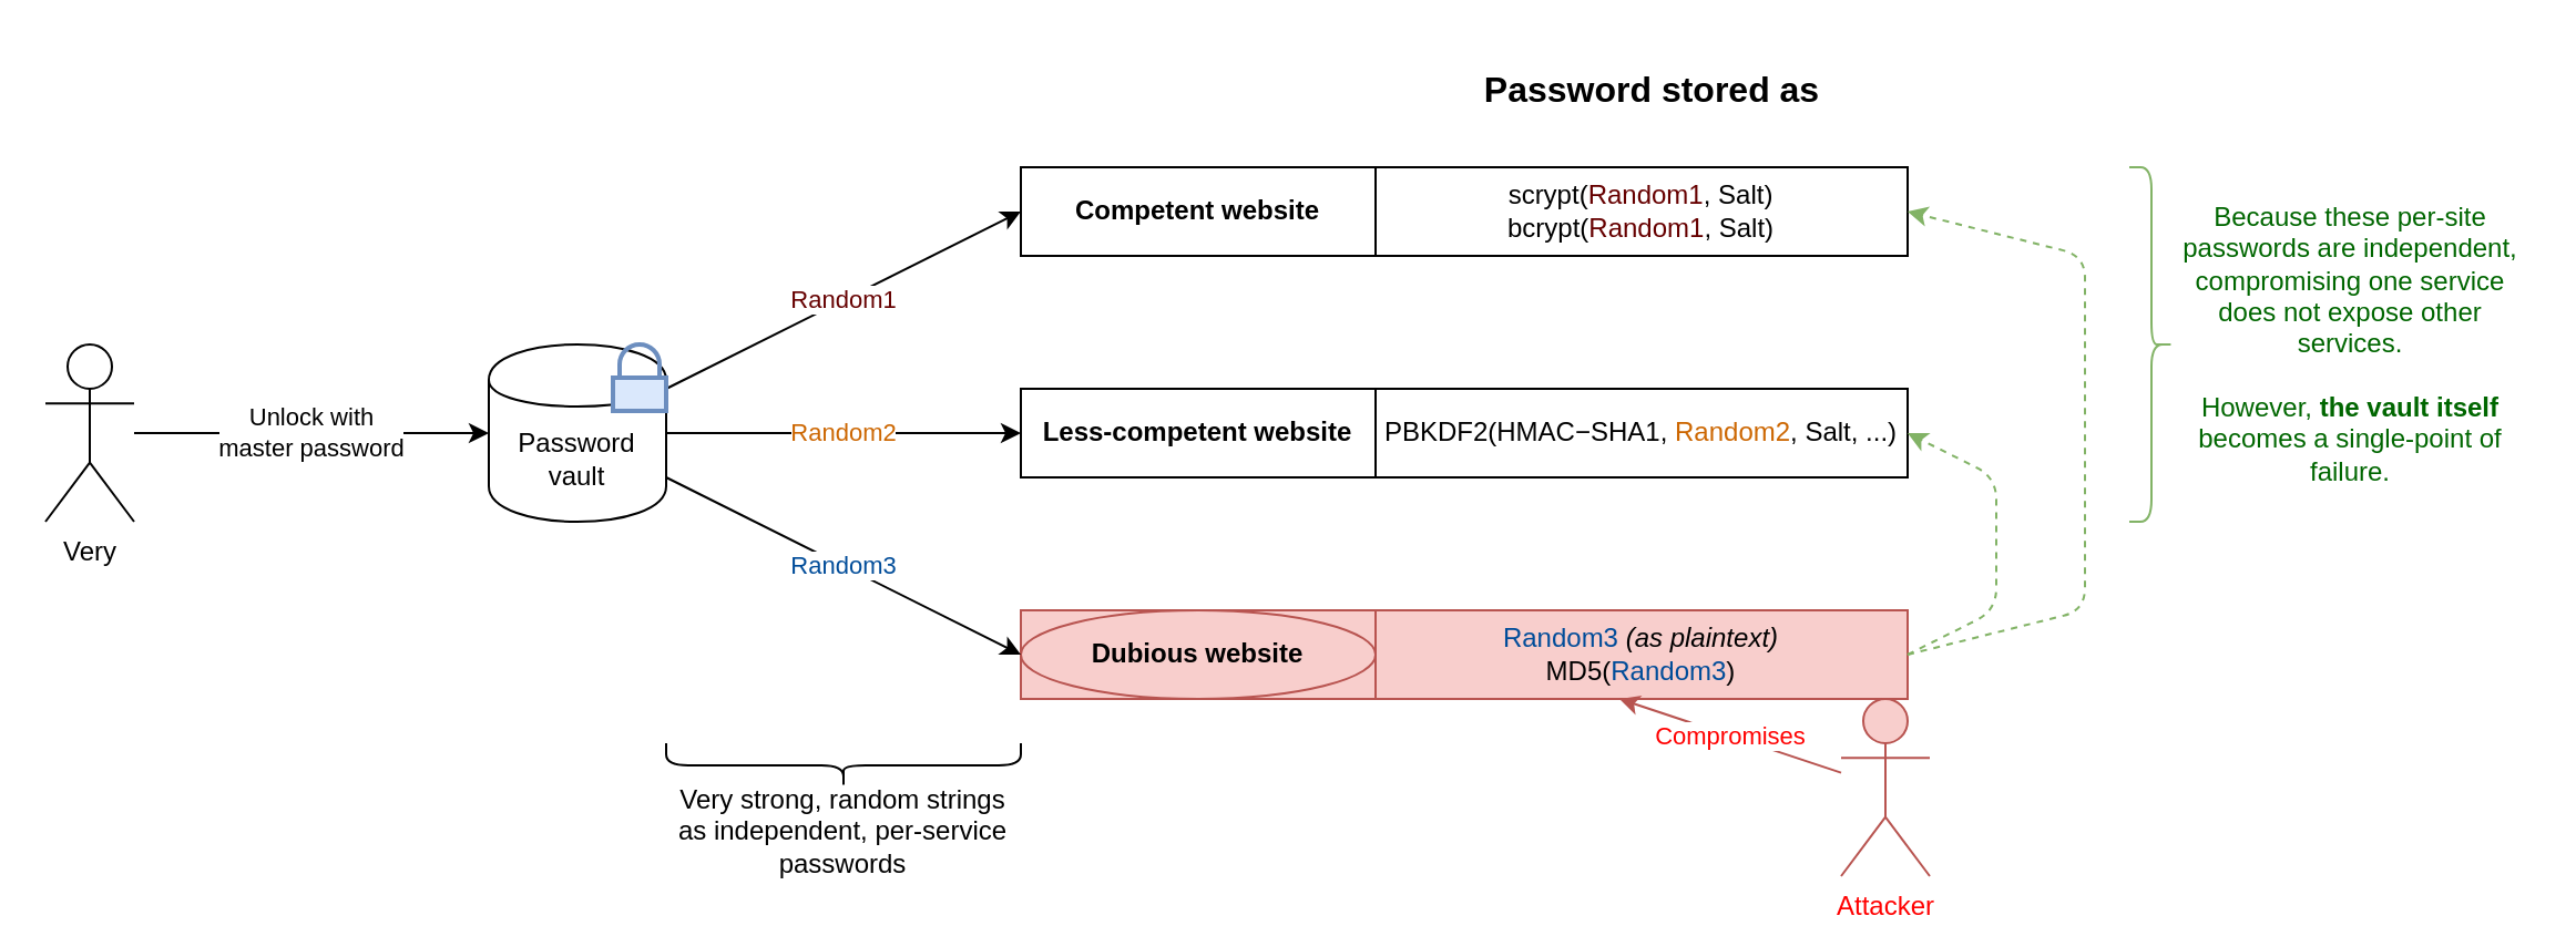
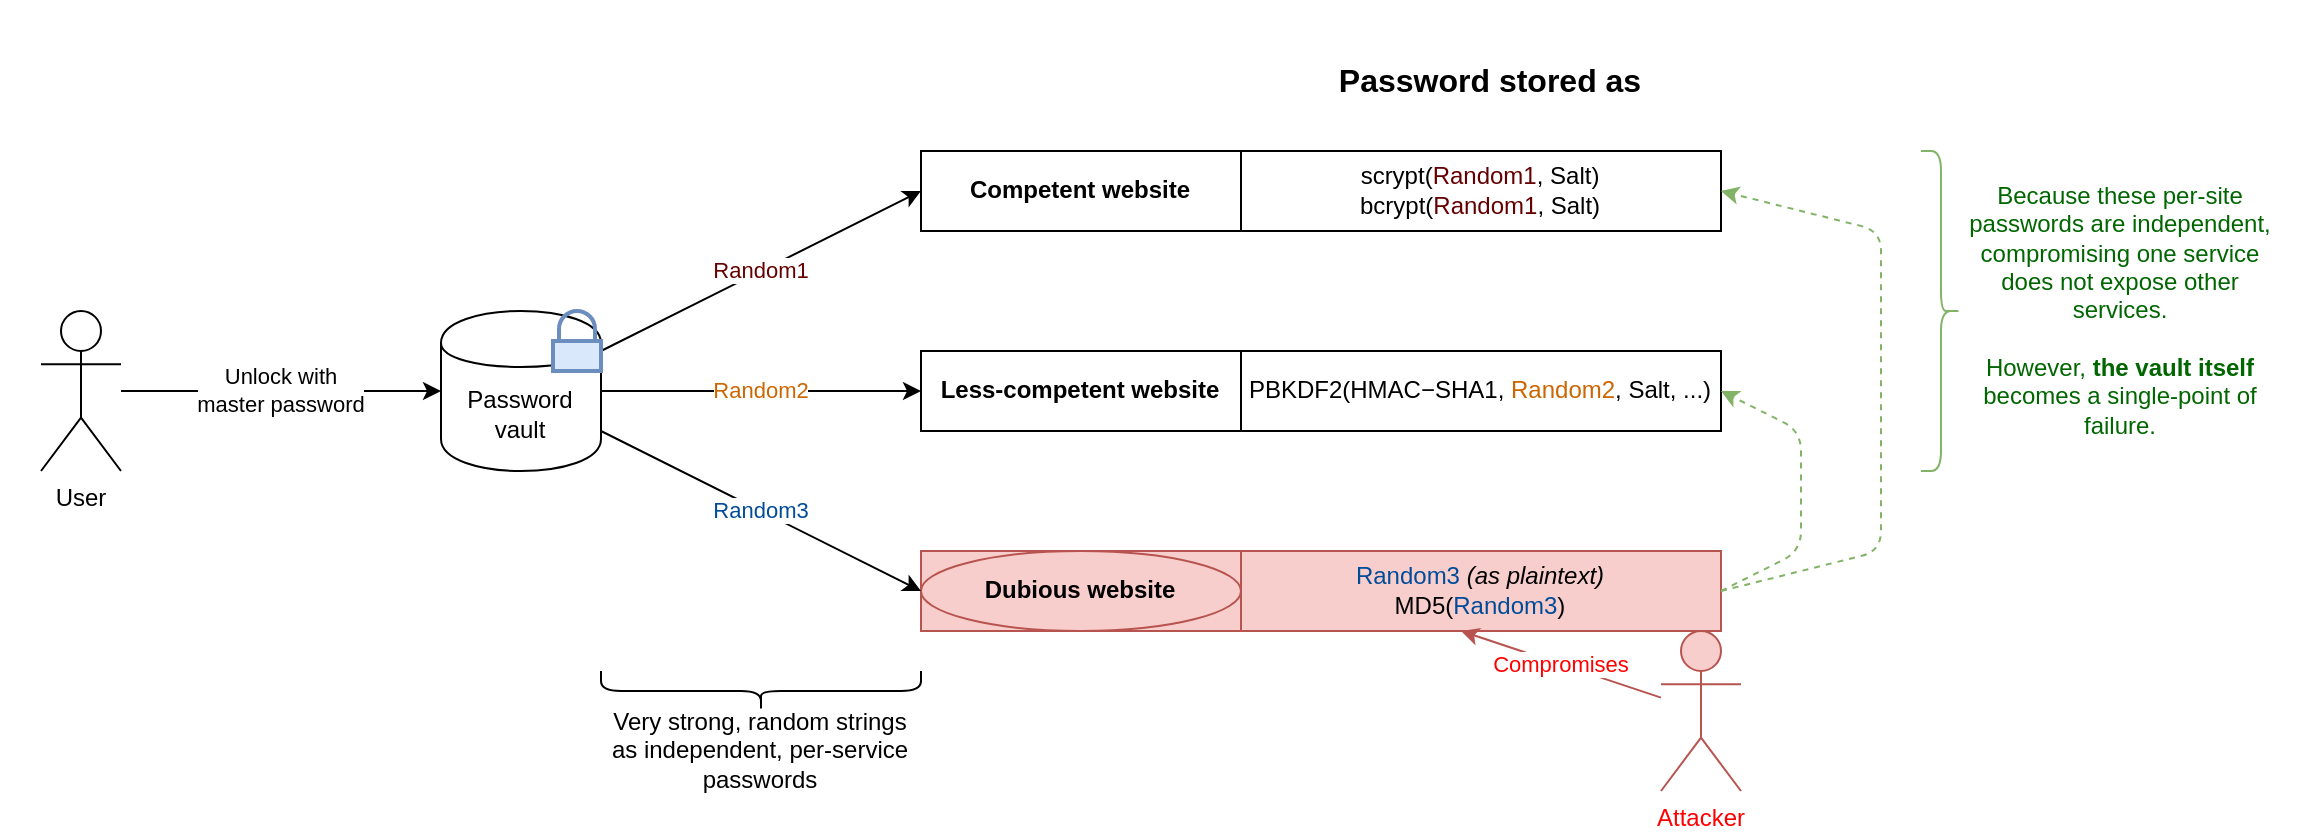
  <mxCell id="0" />
  <mxCell id="1" parent="0" />
  <mxCell id="2" value="" style="rounded=0;whiteSpace=wrap;html=1;align=left;fillColor=#f8cecc;strokeColor=#b85450;" vertex="1" parent="1"><mxGeometry x="460" y="275" width="400" height="40" as="geometry" /></mxCell>
  <mxCell id="3" value="" style="rounded=0;whiteSpace=wrap;html=1;align=left;" vertex="1" parent="1"><mxGeometry x="460" y="175" width="400" height="40" as="geometry" /></mxCell>
  <mxCell id="4" value="" style="rounded=0;whiteSpace=wrap;html=1;align=left;" vertex="1" parent="1"><mxGeometry x="460" y="75" width="400" height="40" as="geometry" /></mxCell>
- <mxCell id="5" value="Very" style="shape=umlActor;verticalLabelPosition=bottom;verticalAlign=top;html=1;outlineConnect=0;" vertex="1" parent="1"><mxGeometry x="20" y="155" width="40" height="80" as="geometry" /></mxCell>
+ <mxCell id="5" value="User" style="shape=umlActor;verticalLabelPosition=bottom;verticalAlign=top;html=1;outlineConnect=0;" vertex="1" parent="1"><mxGeometry x="20" y="155" width="40" height="80" as="geometry" /></mxCell>
  <mxCell id="6" value="Competent website" style="rounded=0;whiteSpace=wrap;html=1;" vertex="1" parent="1"><mxGeometry x="460" y="75" width="160" height="40" as="geometry" /></mxCell>
  <mxCell id="7" value="Less-competent website" style="rounded=0;whiteSpace=wrap;html=1;" vertex="1" parent="1"><mxGeometry x="460" y="175" width="160" height="40" as="geometry" /></mxCell>
  <mxCell id="8" value="Dubious website" style="ellipse;whiteSpace=wrap;html=1;fontStyle=1;fillColor=#f8cecc;strokeColor=#b85450;" vertex="1" parent="1"><mxGeometry x="460" y="275" width="160" height="40" as="geometry" /></mxCell>
  <mxCell id="9" value="&lt;b&gt;&lt;font style=&quot;font-size: 16px&quot;&gt;Password stored as&lt;br&gt;&lt;/font&gt;&lt;/b&gt;" style="text;html=1;strokeColor=none;fillColor=none;align=center;verticalAlign=middle;whiteSpace=wrap;rounded=0;" vertex="1" parent="1"><mxGeometry x="625" y="20" width="240" height="40" as="geometry" /></mxCell>
  <mxCell id="10" value="&lt;div&gt;scrypt(&lt;font color=&quot;#660000&quot;&gt;Random1&lt;/font&gt;, Salt)&lt;/div&gt;&lt;div&gt;bcrypt(&lt;font color=&quot;#660000&quot;&gt;Random1&lt;/font&gt;, Salt)&lt;br&gt;&lt;/div&gt;" style="text;html=1;strokeColor=none;fillColor=none;align=center;verticalAlign=middle;whiteSpace=wrap;rounded=0;" vertex="1" parent="1"><mxGeometry x="620" y="75" width="240" height="40" as="geometry" /></mxCell>
  <mxCell id="11" value="PBKDF2(HMAC−SHA1, &lt;font color=&quot;#CC6600&quot;&gt;Random2&lt;/font&gt;, Salt, ...)" style="text;html=1;strokeColor=none;fillColor=none;align=center;verticalAlign=middle;whiteSpace=wrap;rounded=0;" vertex="1" parent="1"><mxGeometry x="620" y="175" width="240" height="40" as="geometry" /></mxCell>
  <mxCell id="12" value="&lt;div&gt;&lt;font color=&quot;#004C99&quot;&gt;Random3 &lt;/font&gt;&lt;i&gt;(as plaintext)&lt;/i&gt;&lt;/div&gt;&lt;div&gt;MD5(&lt;font color=&quot;#004C99&quot;&gt;Random3&lt;/font&gt;)&lt;br&gt;&lt;/div&gt;" style="text;html=1;strokeColor=#b85450;fillColor=#f8cecc;align=center;verticalAlign=middle;whiteSpace=wrap;rounded=0;" vertex="1" parent="1"><mxGeometry x="620" y="275" width="240" height="40" as="geometry" /></mxCell>
  <mxCell id="13" value="Competent website" style="rounded=0;whiteSpace=wrap;html=1;fontStyle=1" vertex="1" parent="1"><mxGeometry x="460" y="75" width="160" height="40" as="geometry" /></mxCell>
  <mxCell id="14" value="Less-competent website" style="rounded=0;whiteSpace=wrap;html=1;fontStyle=1" vertex="1" parent="1"><mxGeometry x="460" y="175" width="160" height="40" as="geometry" /></mxCell>
  <mxCell id="15" value="Password vault" style="shape=cylinder;whiteSpace=wrap;html=1;boundedLbl=1;backgroundOutline=1;" vertex="1" parent="1"><mxGeometry x="220" y="155" width="80" height="80" as="geometry" /></mxCell>
  <mxCell id="16" value="Random1" style="endArrow=classic;html=1;entryX=0;entryY=0.5;entryDx=0;entryDy=0;fontColor=#660000;" edge="1" parent="1" source="15" target="13"><mxGeometry width="50" height="50" relative="1" as="geometry"><mxPoint x="460" y="405" as="sourcePoint" /><mxPoint x="510" y="355" as="targetPoint" /></mxGeometry></mxCell>
  <mxCell id="17" value="Random2" style="endArrow=classic;html=1;entryX=0;entryY=0.5;entryDx=0;entryDy=0;fontColor=#CC6600;" edge="1" parent="1" source="15" target="14"><mxGeometry width="50" height="50" relative="1" as="geometry"><mxPoint x="460" y="405" as="sourcePoint" /><mxPoint x="510" y="355" as="targetPoint" /></mxGeometry></mxCell>
  <mxCell id="18" value="Random3" style="endArrow=classic;html=1;entryX=0;entryY=0.5;entryDx=0;entryDy=0;fontColor=#004C99;" edge="1" parent="1" source="15" target="8"><mxGeometry width="50" height="50" relative="1" as="geometry"><mxPoint x="460" y="405" as="sourcePoint" /><mxPoint x="510" y="355" as="targetPoint" /></mxGeometry></mxCell>
  <mxCell id="19" value="&lt;div&gt;Unlock with&lt;/div&gt;&lt;div&gt;master password&lt;/div&gt;" style="endArrow=classic;html=1;" edge="1" parent="1" source="5" target="15"><mxGeometry width="50" height="50" relative="1" as="geometry"><mxPoint x="380" y="375" as="sourcePoint" /><mxPoint x="430" y="325" as="targetPoint" /></mxGeometry></mxCell>
  <mxCell id="20" value="" style="html=1;verticalLabelPosition=bottom;align=center;labelBackgroundColor=#ffffff;verticalAlign=top;strokeWidth=2;shadow=0;dashed=0;shape=mxgraph.ios7.icons.locked;fillColor=#dae8fc;strokeColor=#6c8ebf;" vertex="1" parent="1"><mxGeometry x="276" y="155" width="24" height="30" as="geometry" /></mxCell>
  <mxCell id="21" value="" style="shape=curlyBracket;whiteSpace=wrap;html=1;rounded=1;direction=north;" vertex="1" parent="1"><mxGeometry x="300" y="335" width="160" height="20" as="geometry" /></mxCell>
  <mxCell id="22" value="&lt;div&gt;Very strong, random strings as independent, per-service passwords&lt;/div&gt;" style="text;html=1;strokeColor=none;fillColor=none;align=center;verticalAlign=middle;whiteSpace=wrap;rounded=0;" vertex="1" parent="1"><mxGeometry x="300" y="355" width="160" height="40" as="geometry" /></mxCell>
  <mxCell id="23" value="Attacker" style="shape=umlActor;verticalLabelPosition=bottom;verticalAlign=top;html=1;outlineConnect=0;fillColor=#f8cecc;strokeColor=#b85450;fontColor=#FF0000;" vertex="1" parent="1"><mxGeometry x="830" y="315" width="40" height="80" as="geometry" /></mxCell>
  <mxCell id="24" value="Compromises" style="endArrow=classic;html=1;fontColor=#FF0000;fillColor=#f8cecc;strokeColor=#b85450;" edge="1" parent="1" source="23"><mxGeometry width="50" height="50" relative="1" as="geometry"><mxPoint x="470" y="315" as="sourcePoint" /><mxPoint x="730" y="315" as="targetPoint" /></mxGeometry></mxCell>
  <mxCell id="25" value="" style="endArrow=classic;html=1;fontColor=#FF0000;exitX=1;exitY=0.5;exitDx=0;exitDy=0;entryX=1;entryY=0.5;entryDx=0;entryDy=0;fillColor=#d5e8d4;strokeColor=#82b366;dashed=1;" edge="1" parent="1" source="12" target="11"><mxGeometry width="50" height="50" relative="1" as="geometry"><mxPoint x="900" y="295" as="sourcePoint" /><mxPoint x="900" y="195" as="targetPoint" /><Array as="points"><mxPoint x="900" y="275" /><mxPoint x="900" y="245" /><mxPoint x="900" y="215" /></Array></mxGeometry></mxCell>
  <mxCell id="26" value="" style="endArrow=classic;html=1;fontColor=#FF0000;exitX=1;exitY=0.5;exitDx=0;exitDy=0;entryX=1;entryY=0.5;entryDx=0;entryDy=0;fillColor=#d5e8d4;strokeColor=#82b366;dashed=1;" edge="1" parent="1" target="10"><mxGeometry width="50" height="50" relative="1" as="geometry"><mxPoint x="860" y="295" as="sourcePoint" /><mxPoint x="860" y="195" as="targetPoint" /><Array as="points"><mxPoint x="940" y="275" /><mxPoint x="940" y="245" /><mxPoint x="940" y="115" /></Array></mxGeometry></mxCell>
  <mxCell id="27" value="" style="shape=curlyBracket;whiteSpace=wrap;html=1;rounded=1;direction=west;fillColor=#d5e8d4;strokeColor=#82b366;" vertex="1" parent="1"><mxGeometry x="960" y="75" width="20" height="160" as="geometry" /></mxCell>
  <mxCell id="28" value="&lt;div&gt;Because these per-site passwords are independent, compromising one service does not expose other services.&lt;/div&gt;&lt;div&gt;&lt;br&gt;&lt;/div&gt;&lt;div&gt;However, &lt;b&gt;the vault itself &lt;/b&gt;becomes a single-point of failure.&lt;br&gt;&lt;/div&gt;" style="text;html=1;strokeColor=none;fillColor=none;align=center;verticalAlign=middle;whiteSpace=wrap;rounded=0;fontColor=#006600;" vertex="1" parent="1"><mxGeometry x="980" y="75" width="160" height="160" as="geometry" /></mxCell>
